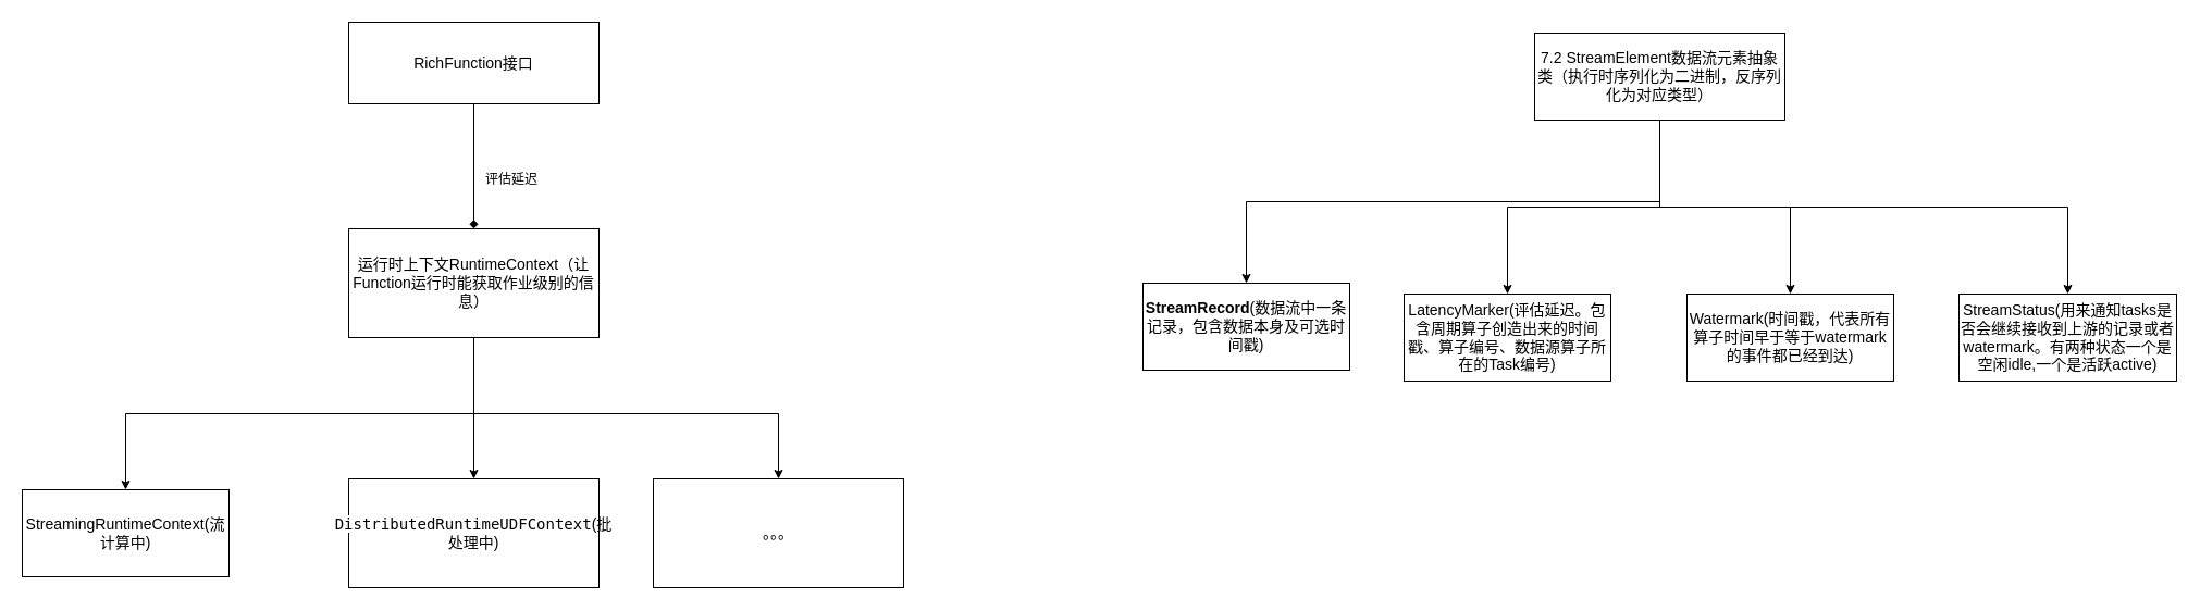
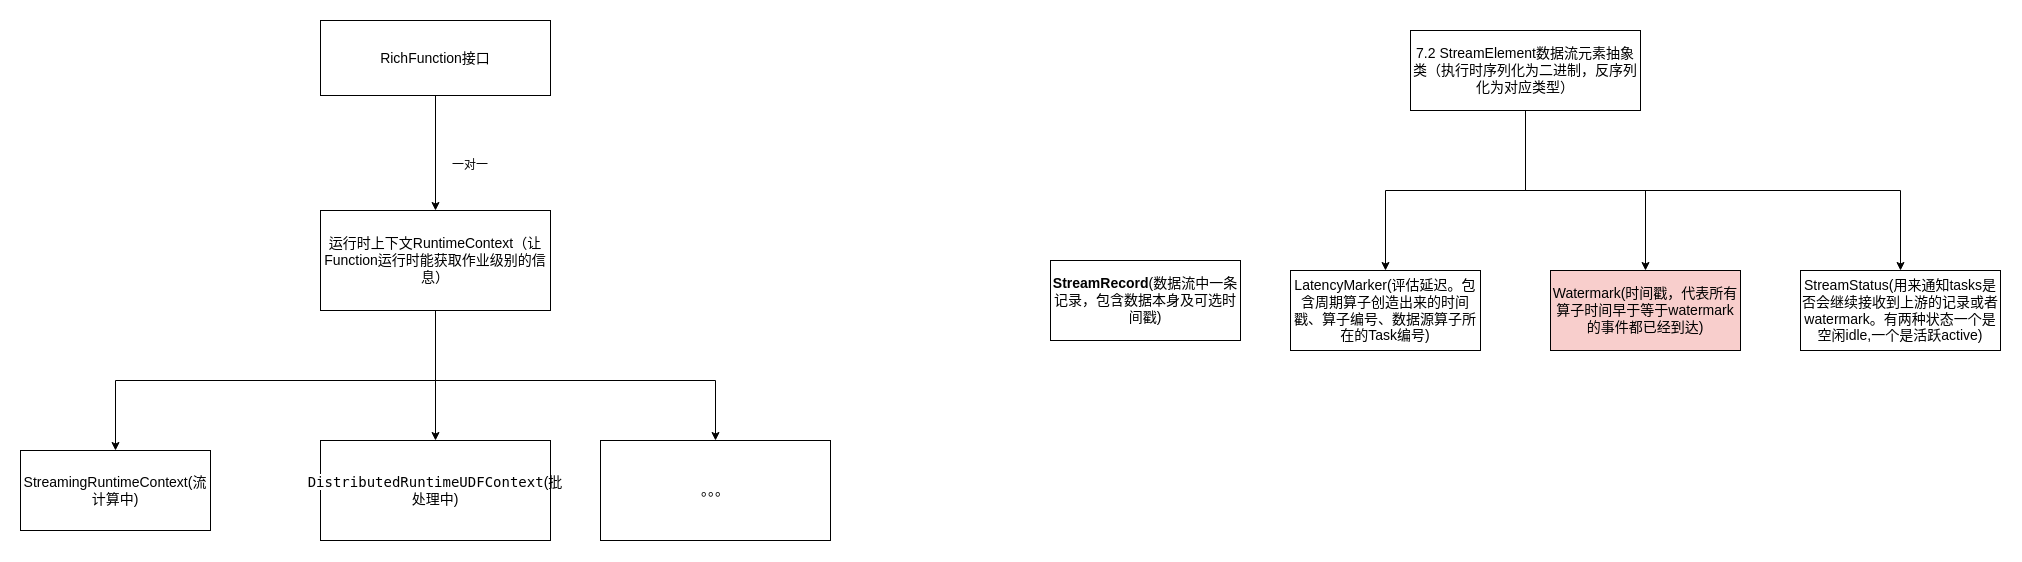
  <mxCell id="0" style=";html=1;" />
  <mxCell id="1" style=";html=1;" parent="0" />
  <mxCell id="2" style="edgeStyle=orthogonalEdgeStyle;rounded=0;orthogonalLoop=1;jettySize=auto;html=1;exitX=0.5;exitY=1;exitDx=0;exitDy=0;" edge="1" parent="1" source="5" target="9"><mxGeometry relative="1" as="geometry"><mxPoint x="190" y="370" as="targetPoint" /></mxGeometry></mxCell>
  <mxCell id="3" style="edgeStyle=orthogonalEdgeStyle;rounded=0;orthogonalLoop=1;jettySize=auto;html=1;exitX=0.5;exitY=1;exitDx=0;exitDy=0;" edge="1" parent="1" source="5" target="10"><mxGeometry relative="1" as="geometry" /></mxCell>
  <mxCell id="4" style="edgeStyle=orthogonalEdgeStyle;rounded=0;orthogonalLoop=1;jettySize=auto;html=1;exitX=0.5;exitY=1;exitDx=0;exitDy=0;entryX=0.5;entryY=0;entryDx=0;entryDy=0;" edge="1" parent="1" source="5" target="11"><mxGeometry relative="1" as="geometry"><mxPoint x="700" y="450" as="targetPoint" /><Array as="points"><mxPoint x="435" y="380" /><mxPoint x="715" y="380" /></Array></mxGeometry></mxCell>
  <mxCell id="5" value="&lt;font style=&quot;font-size: 14px;&quot;&gt;运行时上下文RuntimeContext（让Function运行时能获取作业级别的信息）&lt;/font&gt;" style="rounded=0;whiteSpace=wrap;html=1;" vertex="1" parent="1"><mxGeometry x="320" y="210" width="230" height="100" as="geometry" /></mxCell>
  <mxCell id="6" value="&lt;font style=&quot;font-size: 14px;&quot;&gt;RichFunction接口&lt;/font&gt;" style="rounded=0;whiteSpace=wrap;html=1;" vertex="1" parent="1"><mxGeometry x="320" y="20" width="230" height="75" as="geometry" /></mxCell>
- <mxCell id="7" value="" style="endArrow=diamond;html=1;rounded=0;exitX=0.5;exitY=1;exitDx=0;exitDy=0;entryX=0.5;entryY=0;entryDx=0;entryDy=0;" edge="1" parent="1" source="6" target="5"><mxGeometry width="50" height="50" relative="1" as="geometry"><mxPoint x="430" y="130" as="sourcePoint" /><mxPoint x="790" y="140" as="targetPoint" /></mxGeometry></mxCell>
- <mxCell id="8" value="评估延迟" style="text;html=1;align=center;verticalAlign=middle;whiteSpace=wrap;rounded=0;" vertex="1" parent="1"><mxGeometry x="440" y="150" width="60" height="30" as="geometry" /></mxCell>
+ <mxCell id="7" value="" style="endArrow=classic;html=1;rounded=0;exitX=0.5;exitY=1;exitDx=0;exitDy=0;entryX=0.5;entryY=0;entryDx=0;entryDy=0;" edge="1" parent="1" source="6" target="5"><mxGeometry width="50" height="50" relative="1" as="geometry"><mxPoint x="430" y="130" as="sourcePoint" /><mxPoint x="790" y="140" as="targetPoint" /></mxGeometry></mxCell>
+ <mxCell id="8" value="一对一" style="text;html=1;align=center;verticalAlign=middle;whiteSpace=wrap;rounded=0;" vertex="1" parent="1"><mxGeometry x="440" y="150" width="60" height="30" as="geometry" /></mxCell>
  <mxCell id="9" value="&lt;font style=&quot;font-size: 14px;&quot;&gt;StreamingRuntimeContext(流计算中)&lt;/font&gt;" style="rounded=0;whiteSpace=wrap;html=1;" vertex="1" parent="1"><mxGeometry x="20" y="450" width="190" height="80" as="geometry" /></mxCell>
  <mxCell id="10" value="&lt;font style=&quot;font-size: 14px;&quot;&gt;&lt;span style=&quot;background-color: rgb(255, 255, 255); font-family: &amp;quot;JetBrains Mono&amp;quot;, monospace; font-size: 10.5pt;&quot;&gt;DistributedRuntimeUDFContext&lt;/span&gt;(批处理中)&lt;/font&gt;" style="rounded=0;whiteSpace=wrap;html=1;" vertex="1" parent="1"><mxGeometry x="320" y="440" width="230" height="100" as="geometry" /></mxCell>
  <mxCell id="11" value="&lt;font face=&quot;JetBrains Mono, monospace&quot;&gt;&lt;span style=&quot;font-size: 14px; background-color: rgb(255, 255, 255);&quot;&gt;。。。&lt;/span&gt;&lt;/font&gt;" style="rounded=0;whiteSpace=wrap;html=1;" vertex="1" parent="1"><mxGeometry x="600" y="440" width="230" height="100" as="geometry" /></mxCell>
- <mxCell id="12" style="edgeStyle=orthogonalEdgeStyle;rounded=0;orthogonalLoop=1;jettySize=auto;html=1;exitX=0.5;exitY=1;exitDx=0;exitDy=0;" edge="1" parent="1" source="16" target="17"><mxGeometry relative="1" as="geometry" /></mxCell>
  <mxCell id="13" style="edgeStyle=orthogonalEdgeStyle;rounded=0;orthogonalLoop=1;jettySize=auto;html=1;exitX=0.5;exitY=1;exitDx=0;exitDy=0;" edge="1" parent="1" source="16" target="18"><mxGeometry relative="1" as="geometry" /></mxCell>
  <mxCell id="14" style="edgeStyle=orthogonalEdgeStyle;rounded=0;orthogonalLoop=1;jettySize=auto;html=1;exitX=0.5;exitY=1;exitDx=0;exitDy=0;" edge="1" parent="1" source="16" target="19"><mxGeometry relative="1" as="geometry" /></mxCell>
  <mxCell id="15" style="edgeStyle=orthogonalEdgeStyle;rounded=0;orthogonalLoop=1;jettySize=auto;html=1;exitX=0.5;exitY=1;exitDx=0;exitDy=0;" edge="1" parent="1" source="16" target="20"><mxGeometry relative="1" as="geometry" /></mxCell>
  <mxCell id="16" value="&lt;font style=&quot;font-size: 14px;&quot;&gt;7.2 StreamElement数据流元素抽象类（执行时序列化为二进制，反序列化为对应类型）&lt;/font&gt;" style="rounded=0;whiteSpace=wrap;html=1;" vertex="1" parent="1"><mxGeometry x="1410" y="30" width="230" height="80" as="geometry" /></mxCell>
  <mxCell id="17" value="&lt;font style=&quot;font-size: 14px;&quot;&gt;&lt;b&gt;StreamRecord&lt;/b&gt;(数据流中一条记录，包含数据本身及可选时间戳)&lt;/font&gt;" style="rounded=0;whiteSpace=wrap;html=1;" vertex="1" parent="1"><mxGeometry x="1050" y="260" width="190" height="80" as="geometry" /></mxCell>
  <mxCell id="18" value="&lt;font style=&quot;font-size: 14px;&quot;&gt;LatencyMarker(评估延迟。包含周期算子创造出来的时间戳、算子编号、数据源算子所在的Task编号)&lt;/font&gt;" style="rounded=0;whiteSpace=wrap;html=1;" vertex="1" parent="1"><mxGeometry x="1290" y="270" width="190" height="80" as="geometry" /></mxCell>
- <mxCell id="19" value="&lt;font style=&quot;font-size: 14px;&quot;&gt;Watermark(时间戳，代表所有算子时间早于等于watermark的事件都已经到达)&lt;/font&gt;" style="rounded=0;whiteSpace=wrap;html=1;" vertex="1" parent="1"><mxGeometry x="1550" y="270" width="190" height="80" as="geometry" /></mxCell>
+ <mxCell id="19" value="&lt;font style=&quot;font-size: 14px;&quot;&gt;Watermark(时间戳，代表所有算子时间早于等于watermark的事件都已经到达)&lt;/font&gt;" style="rounded=0;whiteSpace=wrap;html=1;fillColor=#f8cecc;" vertex="1" parent="1"><mxGeometry x="1550" y="270" width="190" height="80" as="geometry" /></mxCell>
  <mxCell id="20" value="&lt;font style=&quot;font-size: 14px;&quot;&gt;StreamStatus(用来通知tasks是否会继续接收到上游的记录或者watermark。有两种状态一个是空闲idle,一个是活跃active)&lt;/font&gt;" style="rounded=0;whiteSpace=wrap;html=1;" vertex="1" parent="1"><mxGeometry x="1800" y="270" width="200" height="80" as="geometry" /></mxCell>
